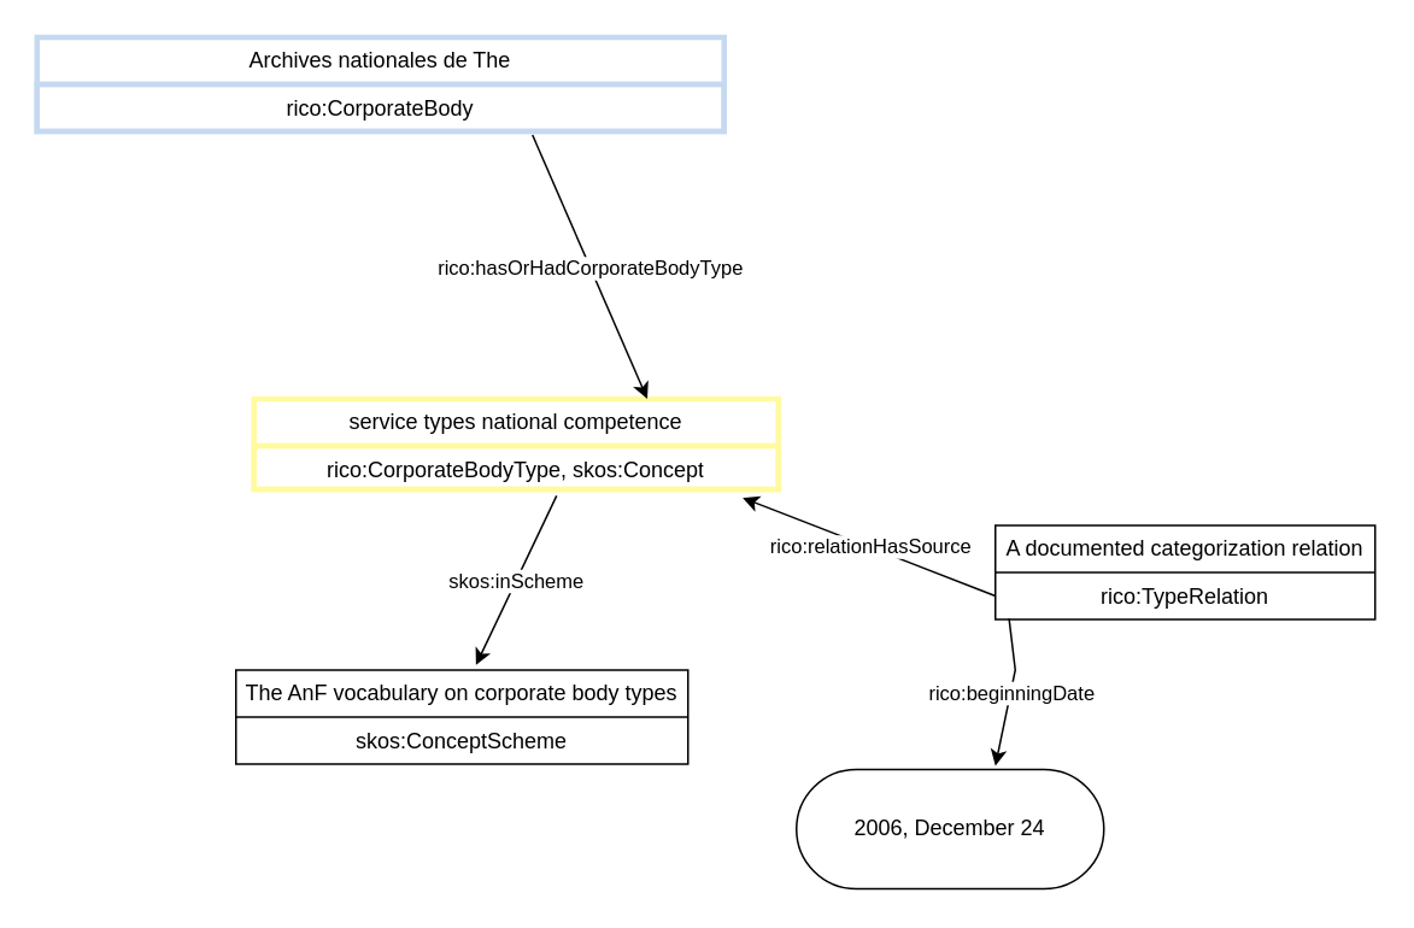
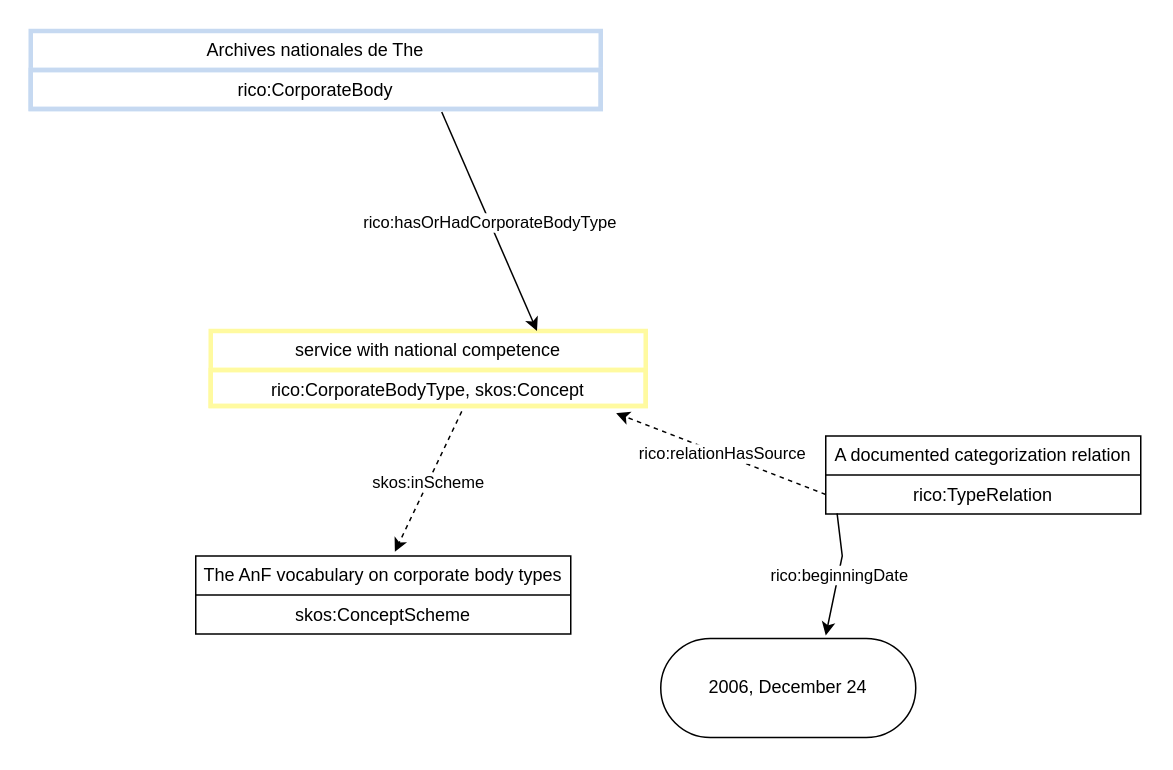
  <mxCell id="0" />
  <mxCell id="1" parent="0" />
  <mxCell id="2" value="&lt;span style=&quot;line-height: 115%; font-family: Helvetica, sans-serif;&quot;&gt;&lt;font style=&quot;font-size: 12px;&quot;&gt;Archives nationales de The&lt;/font&gt;&lt;/span&gt;" style="swimlane;fontStyle=0;childLayout=stackLayout;horizontal=1;startSize=26;strokeColor=#C6D9F1;strokeWidth=3;fillColor=none;horizontalStack=0;resizeParent=1;resizeParentMax=0;resizeLast=0;collapsible=1;marginBottom=0;whiteSpace=wrap;html=1;" parent="1" vertex="1"><mxGeometry x="20" y="20" width="380" height="52" as="geometry" /></mxCell>
  <mxCell id="3" value="rico:CorporateBody" style="text;strokeColor=#C6D9F1;strokeWidth=3;fillColor=none;align=center;verticalAlign=top;spacingLeft=4;spacingRight=4;overflow=hidden;rotatable=0;points=[[0,0.5],[1,0.5]];portConstraint=eastwest;whiteSpace=wrap;html=1;" parent="2" vertex="1"><mxGeometry y="26" width="380" height="26" as="geometry" /></mxCell>
- <mxCell id="4" value="service types national competence" style="swimlane;fontStyle=0;childLayout=stackLayout;horizontal=1;startSize=26;strokeColor=#FFFAA0;strokeWidth=3;fillColor=none;horizontalStack=0;resizeParent=1;resizeParentMax=0;resizeLast=0;collapsible=1;marginBottom=0;whiteSpace=wrap;html=1;" parent="1" vertex="1"><mxGeometry x="140" y="220" width="290" height="50" as="geometry" /></mxCell>
+ <mxCell id="4" value="service with national competence" style="swimlane;fontStyle=0;childLayout=stackLayout;horizontal=1;startSize=26;strokeColor=#FFFAA0;strokeWidth=3;fillColor=none;horizontalStack=0;resizeParent=1;resizeParentMax=0;resizeLast=0;collapsible=1;marginBottom=0;whiteSpace=wrap;html=1;" parent="1" vertex="1"><mxGeometry x="140" y="220" width="290" height="50" as="geometry" /></mxCell>
  <mxCell id="5" value="rico:CorporateBodyType, skos:Concept" style="text;strokeColor=#FFFAA0;strokeWidth=3;fillColor=none;align=center;verticalAlign=top;spacingLeft=4;spacingRight=4;overflow=hidden;rotatable=0;points=[[0,0.5],[1,0.5]];portConstraint=eastwest;whiteSpace=wrap;html=1;" parent="4" vertex="1"><mxGeometry y="26" width="290" height="24" as="geometry" /></mxCell>
  <mxCell id="6" value="" style="endArrow=classic;html=1;rounded=0;entryX=0.75;entryY=0;entryDx=0;entryDy=0;" parent="1" target="4" edge="1"><mxGeometry relative="1" as="geometry"><mxPoint x="294" y="74" as="sourcePoint" /><mxPoint x="863" y="70" as="targetPoint" /></mxGeometry></mxCell>
  <mxCell id="7" value="rico:hasOrHadCorporateBodyType" style="edgeLabel;resizable=0;html=1;;align=center;verticalAlign=middle;" parent="6" connectable="0" vertex="1"><mxGeometry relative="1" as="geometry" /></mxCell>
  <mxCell id="8" value="The AnF vocabulary on corporate body types" style="swimlane;fontStyle=0;childLayout=stackLayout;horizontal=1;startSize=26;fillColor=none;horizontalStack=0;resizeParent=1;resizeParentMax=0;resizeLast=0;collapsible=1;marginBottom=0;whiteSpace=wrap;html=1;" parent="1" vertex="1"><mxGeometry x="130" y="370" width="250" height="52" as="geometry" /></mxCell>
  <mxCell id="9" value="&lt;div&gt;skos:ConceptScheme&lt;/div&gt;" style="text;strokeColor=none;strokeColor=none;fillColor=none;align=center;verticalAlign=top;spacingLeft=4;spacingRight=4;overflow=hidden;rotatable=0;points=[[0,0.5],[1,0.5]];portConstraint=eastwest;whiteSpace=wrap;html=1;" parent="8" vertex="1"><mxGeometry y="26" width="250" height="26" as="geometry" /></mxCell>
- <mxCell id="10" value="" style="endArrow=classic;html=1;rounded=0;entryX=0.531;entryY=-0.054;entryDx=0;entryDy=0;entryPerimeter=0;exitX=0.577;exitY=1.15;exitDx=0;exitDy=0;exitPerimeter=0;" parent="1" source="5" target="8" edge="1"><mxGeometry relative="1" as="geometry"><mxPoint x="263" y="270" as="sourcePoint" /><mxPoint x="260" y="370" as="targetPoint" /><Array as="points" /></mxGeometry></mxCell>
+ <mxCell id="10" value="" style="endArrow=classic;html=1;rounded=0;entryX=0.531;entryY=-0.054;entryDx=0;entryDy=0;entryPerimeter=0;exitX=0.577;exitY=1.15;exitDx=0;exitDy=0;exitPerimeter=0;dashed=1;" parent="1" source="5" target="8" edge="1"><mxGeometry relative="1" as="geometry"><mxPoint x="263" y="270" as="sourcePoint" /><mxPoint x="260" y="370" as="targetPoint" /><Array as="points" /></mxGeometry></mxCell>
  <mxCell id="11" value="skos:inScheme" style="edgeLabel;resizable=0;html=1;;align=center;verticalAlign=middle;" parent="10" connectable="0" vertex="1"><mxGeometry relative="1" as="geometry" /></mxCell>
  <mxCell id="12" value="A documented categorization relation" style="swimlane;fontStyle=0;childLayout=stackLayout;horizontal=1;startSize=26;fillColor=none;horizontalStack=0;resizeParent=1;resizeParentMax=0;resizeLast=0;collapsible=1;marginBottom=0;whiteSpace=wrap;html=1;" vertex="1" parent="1"><mxGeometry x="550" y="290" width="210" height="52" as="geometry"><mxRectangle x="981" y="570" width="50" height="40" as="alternateBounds" /></mxGeometry></mxCell>
  <mxCell id="13" value="2006, December 24" style="html=1;whiteSpace=wrap;rounded=1;arcSize=50;" vertex="1" parent="1"><mxGeometry x="440" y="425" width="170" height="66" as="geometry" /></mxCell>
- <mxCell id="14" value="" style="endArrow=classic;html=1;rounded=0;entryX=0.932;entryY=1.2;entryDx=0;entryDy=0;exitX=0;exitY=0.5;exitDx=0;exitDy=0;entryPerimeter=0;" edge="1" parent="1" source="18" target="5"><mxGeometry relative="1" as="geometry"><mxPoint x="420" y="400" as="sourcePoint" /><mxPoint x="464" y="544" as="targetPoint" /></mxGeometry></mxCell>
+ <mxCell id="14" value="" style="endArrow=classic;html=1;rounded=0;entryX=0.932;entryY=1.2;entryDx=0;entryDy=0;exitX=0;exitY=0.5;exitDx=0;exitDy=0;entryPerimeter=0;dashed=1;" edge="1" parent="1" source="18" target="5"><mxGeometry relative="1" as="geometry"><mxPoint x="420" y="400" as="sourcePoint" /><mxPoint x="464" y="544" as="targetPoint" /></mxGeometry></mxCell>
  <mxCell id="15" value="rico:relationHasSource" style="edgeLabel;resizable=0;html=1;;align=center;verticalAlign=middle;" connectable="0" vertex="1" parent="14"><mxGeometry relative="1" as="geometry" /></mxCell>
  <mxCell id="16" value="" style="endArrow=classic;html=1;rounded=0;exitX=0.036;exitY=0.985;exitDx=0;exitDy=0;exitPerimeter=0;entryX=0.647;entryY=-0.03;entryDx=0;entryDy=0;entryPerimeter=0;" edge="1" parent="1" source="18" target="13"><mxGeometry relative="1" as="geometry"><mxPoint x="560" y="339" as="sourcePoint" /><mxPoint x="540" y="420" as="targetPoint" /><Array as="points"><mxPoint x="561" y="370" /></Array></mxGeometry></mxCell>
  <mxCell id="17" value="rico:beginningDate" style="edgeLabel;resizable=0;html=1;;align=center;verticalAlign=middle;" connectable="0" vertex="1" parent="16"><mxGeometry relative="1" as="geometry" /></mxCell>
  <mxCell id="18" value="rico:TypeRelation&lt;div&gt;&lt;br&gt;&lt;/div&gt;" style="text;strokeColor=none;fillColor=none;align=center;verticalAlign=top;spacingLeft=4;spacingRight=4;overflow=hidden;rotatable=0;points=[[0,0.5],[1,0.5]];portConstraint=eastwest;whiteSpace=wrap;html=1;" vertex="1" parent="1"><mxGeometry x="550" y="316" width="210" height="26" as="geometry" /></mxCell>
